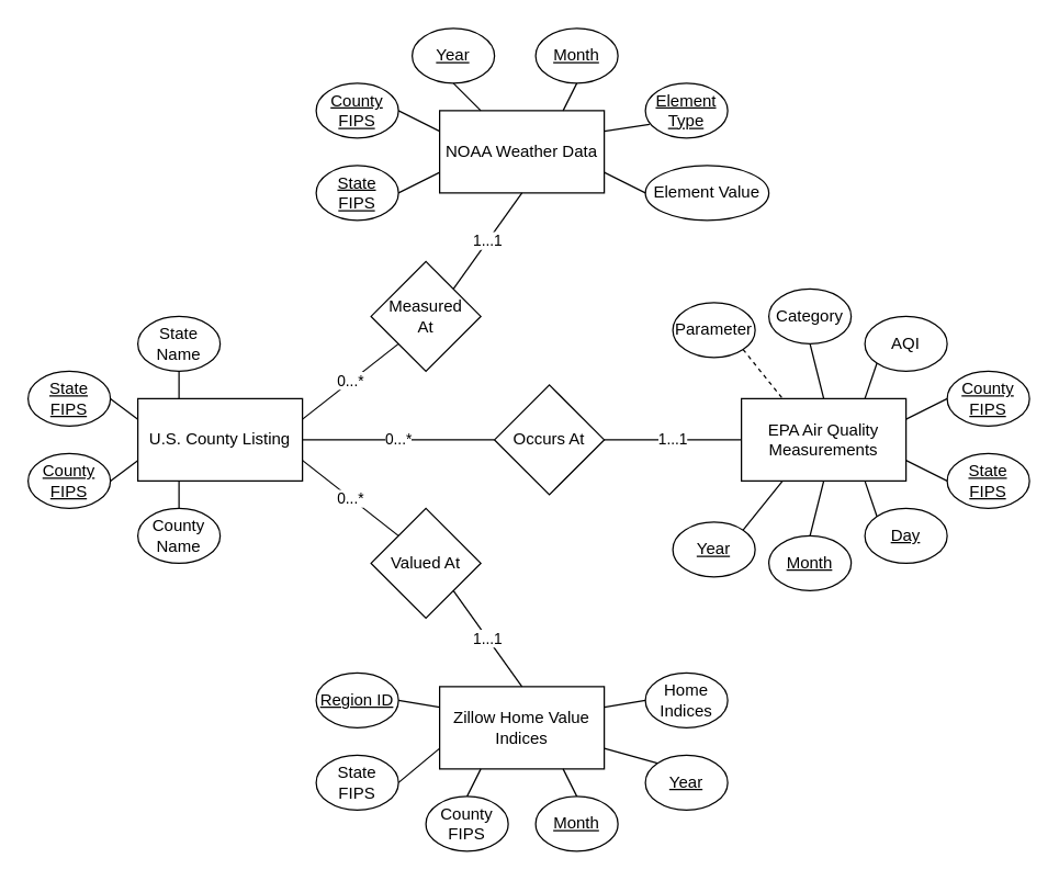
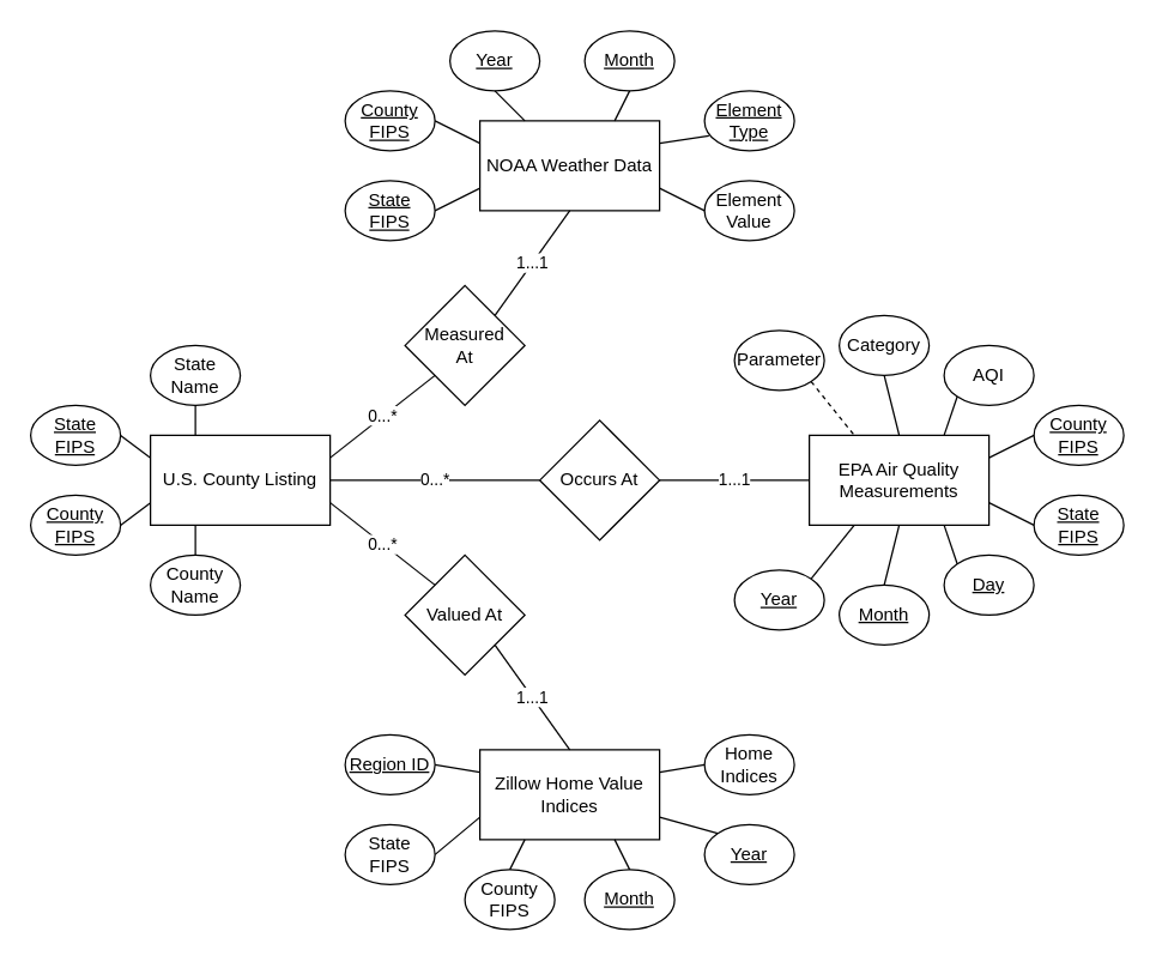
  <mxCell id="0" />
  <mxCell id="1" parent="0" />
  <mxCell id="2" value="NOAA Weather Data" style="rounded=0;whiteSpace=wrap;html=1;" vertex="1" parent="1"><mxGeometry x="320" y="80" width="120" height="60" as="geometry" /></mxCell>
  <mxCell id="3" value="Zillow Home Value Indices" style="rounded=0;whiteSpace=wrap;html=1;" vertex="1" parent="1"><mxGeometry x="320" y="500" width="120" height="60" as="geometry" /></mxCell>
  <mxCell id="4" value="&lt;u&gt;Region ID&lt;/u&gt;" style="ellipse;whiteSpace=wrap;html=1;" vertex="1" parent="1"><mxGeometry x="230" y="490" width="60" height="40" as="geometry" /></mxCell>
  <mxCell id="5" value="&lt;div&gt;County Name&lt;/div&gt;" style="ellipse;whiteSpace=wrap;html=1;" vertex="1" parent="1"><mxGeometry x="100" y="370" width="60" height="40" as="geometry" /></mxCell>
  <mxCell id="6" value="State Name" style="ellipse;whiteSpace=wrap;html=1;" vertex="1" parent="1"><mxGeometry x="100" y="230" width="60" height="40" as="geometry" /></mxCell>
  <mxCell id="7" value="County FIPS" style="ellipse;whiteSpace=wrap;html=1;" vertex="1" parent="1"><mxGeometry x="310" y="580" width="60" height="40" as="geometry" /></mxCell>
  <mxCell id="8" value="State FIPS" style="ellipse;whiteSpace=wrap;html=1;" vertex="1" parent="1"><mxGeometry x="230" y="550" width="60" height="40" as="geometry" /></mxCell>
  <mxCell id="9" value="&lt;u&gt;Month&lt;/u&gt;" style="ellipse;whiteSpace=wrap;html=1;" vertex="1" parent="1"><mxGeometry x="390" y="580" width="60" height="40" as="geometry" /></mxCell>
  <mxCell id="10" value="&lt;u&gt;Year&lt;/u&gt;" style="ellipse;whiteSpace=wrap;html=1;" vertex="1" parent="1"><mxGeometry x="470" y="550" width="60" height="40" as="geometry" /></mxCell>
  <mxCell id="11" value="Home Indices" style="ellipse;whiteSpace=wrap;html=1;" vertex="1" parent="1"><mxGeometry x="470" y="490" width="60" height="40" as="geometry" /></mxCell>
  <mxCell id="12" value="EPA Air Quality Measurements" style="rounded=0;whiteSpace=wrap;html=1;" vertex="1" parent="1"><mxGeometry x="540" y="290" width="120" height="60" as="geometry" /></mxCell>
  <mxCell id="13" value="&lt;u&gt;Year&lt;/u&gt;" style="ellipse;whiteSpace=wrap;html=1;" vertex="1" parent="1"><mxGeometry x="490" y="380" width="60" height="40" as="geometry" /></mxCell>
  <mxCell id="14" value="&lt;u&gt;Month&lt;/u&gt;" style="ellipse;whiteSpace=wrap;html=1;" vertex="1" parent="1"><mxGeometry x="560" y="390" width="60" height="40" as="geometry" /></mxCell>
  <mxCell id="15" value="&lt;u&gt;Day&lt;/u&gt;" style="ellipse;whiteSpace=wrap;html=1;" vertex="1" parent="1"><mxGeometry x="630" y="370" width="60" height="40" as="geometry" /></mxCell>
  <mxCell id="16" value="&lt;u&gt;State FIPS&lt;/u&gt;" style="ellipse;whiteSpace=wrap;html=1;" vertex="1" parent="1"><mxGeometry x="690" y="330" width="60" height="40" as="geometry" /></mxCell>
  <mxCell id="17" value="AQI" style="ellipse;whiteSpace=wrap;html=1;" vertex="1" parent="1"><mxGeometry x="630" y="230" width="60" height="40" as="geometry" /></mxCell>
  <mxCell id="18" value="&lt;u&gt;County FIPS&lt;/u&gt;" style="ellipse;whiteSpace=wrap;html=1;" vertex="1" parent="1"><mxGeometry x="690" y="270" width="60" height="40" as="geometry" /></mxCell>
  <mxCell id="19" value="Category" style="ellipse;whiteSpace=wrap;html=1;" vertex="1" parent="1"><mxGeometry x="560" y="210" width="60" height="40" as="geometry" /></mxCell>
  <mxCell id="20" value="Parameter" style="ellipse;whiteSpace=wrap;html=1;" vertex="1" parent="1"><mxGeometry x="490" y="220" width="60" height="40" as="geometry" /></mxCell>
  <mxCell id="21" value="U.S. County Listing" style="rounded=0;whiteSpace=wrap;html=1;" vertex="1" parent="1"><mxGeometry x="100" y="290" width="120" height="60" as="geometry" /></mxCell>
  <mxCell id="22" value="&lt;u&gt;County FIPS&lt;/u&gt;" style="ellipse;whiteSpace=wrap;html=1;" vertex="1" parent="1"><mxGeometry x="20" y="330" width="60" height="40" as="geometry" /></mxCell>
  <mxCell id="23" value="&lt;u&gt;State FIPS&lt;/u&gt;" style="ellipse;whiteSpace=wrap;html=1;" vertex="1" parent="1"><mxGeometry x="20" y="270" width="60" height="40" as="geometry" /></mxCell>
- <mxCell id="24" value="Element Value" style="ellipse;whiteSpace=wrap;html=1;" vertex="1" parent="1"><mxGeometry x="470" y="120" width="90" height="40" as="geometry" /></mxCell>
+ <mxCell id="24" value="Element Value" style="ellipse;whiteSpace=wrap;html=1;" vertex="1" parent="1"><mxGeometry x="470" y="120" width="60" height="40" as="geometry" /></mxCell>
  <mxCell id="25" value="&lt;u&gt;State FIPS&lt;/u&gt;" style="ellipse;whiteSpace=wrap;html=1;" vertex="1" parent="1"><mxGeometry x="230" y="120" width="60" height="40" as="geometry" /></mxCell>
  <mxCell id="26" value="&lt;u&gt;County FIPS&lt;/u&gt;" style="ellipse;whiteSpace=wrap;html=1;" vertex="1" parent="1"><mxGeometry x="230" y="60" width="60" height="40" as="geometry" /></mxCell>
  <mxCell id="27" value="&lt;u&gt;Year&lt;/u&gt;" style="ellipse;whiteSpace=wrap;html=1;" vertex="1" parent="1"><mxGeometry x="300" y="20" width="60" height="40" as="geometry" /></mxCell>
  <mxCell id="28" value="&lt;u&gt;Month&lt;/u&gt;" style="ellipse;whiteSpace=wrap;html=1;" vertex="1" parent="1"><mxGeometry x="390" y="20" width="60" height="40" as="geometry" /></mxCell>
  <mxCell id="29" value="&lt;u&gt;Element Type&lt;/u&gt;" style="ellipse;whiteSpace=wrap;html=1;" vertex="1" parent="1"><mxGeometry x="470" y="60" width="60" height="40" as="geometry" /></mxCell>
  <mxCell id="30" value="" style="endArrow=none;html=1;exitX=0;exitY=0;exitDx=0;exitDy=0;entryX=1;entryY=0.75;entryDx=0;entryDy=0;" edge="1" parent="1" source="10" target="3"><mxGeometry width="50" height="50" relative="1" as="geometry"><mxPoint x="640" y="420" as="sourcePoint" /><mxPoint x="690" y="370" as="targetPoint" /></mxGeometry></mxCell>
  <mxCell id="31" value="" style="endArrow=none;html=1;exitX=0.75;exitY=1;exitDx=0;exitDy=0;entryX=0.5;entryY=0;entryDx=0;entryDy=0;" edge="1" parent="1" source="3" target="9"><mxGeometry width="50" height="50" relative="1" as="geometry"><mxPoint x="580" y="520" as="sourcePoint" /><mxPoint x="630" y="470" as="targetPoint" /></mxGeometry></mxCell>
  <mxCell id="32" value="" style="endArrow=none;html=1;exitX=0.25;exitY=1;exitDx=0;exitDy=0;entryX=0.5;entryY=0;entryDx=0;entryDy=0;" edge="1" parent="1" source="3" target="7"><mxGeometry width="50" height="50" relative="1" as="geometry"><mxPoint x="640" y="420" as="sourcePoint" /><mxPoint x="690" y="370" as="targetPoint" /></mxGeometry></mxCell>
  <mxCell id="33" value="" style="endArrow=none;html=1;entryX=1;entryY=0.5;entryDx=0;entryDy=0;exitX=0;exitY=0.75;exitDx=0;exitDy=0;" edge="1" parent="1" source="3" target="8"><mxGeometry width="50" height="50" relative="1" as="geometry"><mxPoint x="640" y="420" as="sourcePoint" /><mxPoint x="690" y="370" as="targetPoint" /></mxGeometry></mxCell>
  <mxCell id="34" value="" style="endArrow=none;html=1;entryX=0;entryY=0.25;entryDx=0;entryDy=0;exitX=1;exitY=0.5;exitDx=0;exitDy=0;" edge="1" parent="1" source="4" target="3"><mxGeometry width="50" height="50" relative="1" as="geometry"><mxPoint x="640" y="420" as="sourcePoint" /><mxPoint x="690" y="370" as="targetPoint" /></mxGeometry></mxCell>
  <mxCell id="35" value="" style="endArrow=none;html=1;entryX=1;entryY=0.25;entryDx=0;entryDy=0;exitX=0;exitY=0.5;exitDx=0;exitDy=0;" edge="1" parent="1" source="11" target="3"><mxGeometry width="50" height="50" relative="1" as="geometry"><mxPoint x="640" y="420" as="sourcePoint" /><mxPoint x="690" y="370" as="targetPoint" /></mxGeometry></mxCell>
  <mxCell id="36" value="" style="endArrow=none;html=1;exitX=0.25;exitY=1;exitDx=0;exitDy=0;entryX=0.5;entryY=0;entryDx=0;entryDy=0;" edge="1" parent="1" source="21" target="5"><mxGeometry width="50" height="50" relative="1" as="geometry"><mxPoint x="440" y="360" as="sourcePoint" /><mxPoint x="490" y="310" as="targetPoint" /></mxGeometry></mxCell>
  <mxCell id="37" value="" style="endArrow=none;html=1;entryX=0.25;entryY=0;entryDx=0;entryDy=0;exitX=0.5;exitY=1;exitDx=0;exitDy=0;" edge="1" parent="1" source="6" target="21"><mxGeometry width="50" height="50" relative="1" as="geometry"><mxPoint x="440" y="360" as="sourcePoint" /><mxPoint x="490" y="310" as="targetPoint" /></mxGeometry></mxCell>
  <mxCell id="38" value="" style="endArrow=none;html=1;entryX=0;entryY=0.25;entryDx=0;entryDy=0;exitX=1;exitY=0.5;exitDx=0;exitDy=0;" edge="1" parent="1" source="23" target="21"><mxGeometry width="50" height="50" relative="1" as="geometry"><mxPoint x="440" y="360" as="sourcePoint" /><mxPoint x="490" y="310" as="targetPoint" /></mxGeometry></mxCell>
  <mxCell id="39" value="" style="endArrow=none;html=1;entryX=0;entryY=0.75;entryDx=0;entryDy=0;exitX=1;exitY=0.5;exitDx=0;exitDy=0;" edge="1" parent="1" source="22" target="21"><mxGeometry width="50" height="50" relative="1" as="geometry"><mxPoint x="440" y="360" as="sourcePoint" /><mxPoint x="490" y="310" as="targetPoint" /></mxGeometry></mxCell>
  <mxCell id="40" value="" style="endArrow=none;html=1;exitX=0;exitY=0.5;exitDx=0;exitDy=0;entryX=1;entryY=0.75;entryDx=0;entryDy=0;" edge="1" parent="1" source="24" target="2"><mxGeometry width="50" height="50" relative="1" as="geometry"><mxPoint x="610" y="240" as="sourcePoint" /><mxPoint x="660" y="190" as="targetPoint" /></mxGeometry></mxCell>
  <mxCell id="41" value="" style="endArrow=none;html=1;entryX=1;entryY=0.5;entryDx=0;entryDy=0;exitX=0;exitY=0.75;exitDx=0;exitDy=0;" edge="1" parent="1" source="2" target="25"><mxGeometry width="50" height="50" relative="1" as="geometry"><mxPoint x="610" y="270" as="sourcePoint" /><mxPoint x="660" y="220" as="targetPoint" /></mxGeometry></mxCell>
  <mxCell id="42" value="" style="endArrow=none;html=1;entryX=1;entryY=0.5;entryDx=0;entryDy=0;exitX=0;exitY=0.25;exitDx=0;exitDy=0;" edge="1" parent="1" source="2" target="26"><mxGeometry width="50" height="50" relative="1" as="geometry"><mxPoint x="610" y="270" as="sourcePoint" /><mxPoint x="660" y="220" as="targetPoint" /></mxGeometry></mxCell>
  <mxCell id="43" value="" style="endArrow=none;html=1;entryX=0.5;entryY=1;entryDx=0;entryDy=0;exitX=0.25;exitY=0;exitDx=0;exitDy=0;" edge="1" parent="1" source="2" target="27"><mxGeometry width="50" height="50" relative="1" as="geometry"><mxPoint x="350" y="70" as="sourcePoint" /><mxPoint x="660" y="220" as="targetPoint" /></mxGeometry></mxCell>
  <mxCell id="44" value="" style="endArrow=none;html=1;entryX=0.5;entryY=1;entryDx=0;entryDy=0;exitX=0.75;exitY=0;exitDx=0;exitDy=0;" edge="1" parent="1" source="2" target="28"><mxGeometry width="50" height="50" relative="1" as="geometry"><mxPoint x="610" y="270" as="sourcePoint" /><mxPoint x="660" y="220" as="targetPoint" /></mxGeometry></mxCell>
  <mxCell id="45" value="" style="endArrow=none;html=1;entryX=0.05;entryY=0.75;entryDx=0;entryDy=0;entryPerimeter=0;exitX=1;exitY=0.25;exitDx=0;exitDy=0;" edge="1" parent="1" source="2" target="29"><mxGeometry width="50" height="50" relative="1" as="geometry"><mxPoint x="610" y="270" as="sourcePoint" /><mxPoint x="660" y="220" as="targetPoint" /></mxGeometry></mxCell>
  <mxCell id="46" value="" style="endArrow=none;html=1;entryX=0.25;entryY=0;entryDx=0;entryDy=0;exitX=1;exitY=1;exitDx=0;exitDy=0;dashed=1;" edge="1" parent="1" source="20" target="12"><mxGeometry width="50" height="50" relative="1" as="geometry"><mxPoint x="520" y="284" as="sourcePoint" /><mxPoint x="330" y="230" as="targetPoint" /></mxGeometry></mxCell>
  <mxCell id="47" value="" style="endArrow=none;html=1;entryX=0.25;entryY=1;entryDx=0;entryDy=0;exitX=1;exitY=0;exitDx=0;exitDy=0;" edge="1" parent="1" source="13" target="12"><mxGeometry width="50" height="50" relative="1" as="geometry"><mxPoint x="280" y="280" as="sourcePoint" /><mxPoint x="330" y="230" as="targetPoint" /></mxGeometry></mxCell>
  <mxCell id="48" value="" style="endArrow=none;html=1;entryX=0.5;entryY=1;entryDx=0;entryDy=0;exitX=0.5;exitY=0;exitDx=0;exitDy=0;" edge="1" parent="1" source="12" target="19"><mxGeometry width="50" height="50" relative="1" as="geometry"><mxPoint x="280" y="280" as="sourcePoint" /><mxPoint x="330" y="230" as="targetPoint" /></mxGeometry></mxCell>
  <mxCell id="49" value="" style="endArrow=none;html=1;exitX=0;exitY=1;exitDx=0;exitDy=0;entryX=0.75;entryY=0;entryDx=0;entryDy=0;" edge="1" parent="1" source="17" target="12"><mxGeometry width="50" height="50" relative="1" as="geometry"><mxPoint x="280" y="280" as="sourcePoint" /><mxPoint x="330" y="230" as="targetPoint" /></mxGeometry></mxCell>
  <mxCell id="50" value="" style="endArrow=none;html=1;entryX=0;entryY=0.5;entryDx=0;entryDy=0;exitX=1;exitY=0.25;exitDx=0;exitDy=0;" edge="1" parent="1" source="12" target="18"><mxGeometry width="50" height="50" relative="1" as="geometry"><mxPoint x="280" y="280" as="sourcePoint" /><mxPoint x="330" y="230" as="targetPoint" /></mxGeometry></mxCell>
  <mxCell id="51" value="" style="endArrow=none;html=1;entryX=0;entryY=0.5;entryDx=0;entryDy=0;exitX=1;exitY=0.75;exitDx=0;exitDy=0;" edge="1" parent="1" source="12" target="16"><mxGeometry width="50" height="50" relative="1" as="geometry"><mxPoint x="280" y="280" as="sourcePoint" /><mxPoint x="330" y="230" as="targetPoint" /></mxGeometry></mxCell>
  <mxCell id="52" value="" style="endArrow=none;html=1;entryX=0;entryY=0;entryDx=0;entryDy=0;exitX=0.75;exitY=1;exitDx=0;exitDy=0;" edge="1" parent="1" source="12" target="15"><mxGeometry width="50" height="50" relative="1" as="geometry"><mxPoint x="280" y="280" as="sourcePoint" /><mxPoint x="330" y="230" as="targetPoint" /></mxGeometry></mxCell>
  <mxCell id="53" value="" style="endArrow=none;html=1;entryX=0.5;entryY=0;entryDx=0;entryDy=0;exitX=0.5;exitY=1;exitDx=0;exitDy=0;" edge="1" parent="1" source="12" target="14"><mxGeometry width="50" height="50" relative="1" as="geometry"><mxPoint x="280" y="280" as="sourcePoint" /><mxPoint x="330" y="230" as="targetPoint" /></mxGeometry></mxCell>
  <mxCell id="54" value="&lt;div&gt;Measured&lt;/div&gt;&lt;div&gt;At&lt;/div&gt;" style="rhombus;whiteSpace=wrap;html=1;" vertex="1" parent="1"><mxGeometry x="270" y="190" width="80" height="80" as="geometry" /></mxCell>
  <mxCell id="55" value="Valued At" style="rhombus;whiteSpace=wrap;html=1;" vertex="1" parent="1"><mxGeometry x="270" y="370" width="80" height="80" as="geometry" /></mxCell>
  <mxCell id="56" value="0...*" style="endArrow=none;html=1;exitX=1;exitY=0.25;exitDx=0;exitDy=0;entryX=0;entryY=1;entryDx=0;entryDy=0;" edge="1" parent="1" source="21" target="54"><mxGeometry width="50" height="50" relative="1" as="geometry"><mxPoint x="360" y="330" as="sourcePoint" /><mxPoint x="410" y="280" as="targetPoint" /></mxGeometry></mxCell>
  <mxCell id="57" value="1...1" style="endArrow=none;html=1;entryX=0.5;entryY=1;entryDx=0;entryDy=0;exitX=1;exitY=0;exitDx=0;exitDy=0;" edge="1" parent="1" source="54" target="2"><mxGeometry width="50" height="50" relative="1" as="geometry"><mxPoint x="460" y="200" as="sourcePoint" /><mxPoint x="580" y="270" as="targetPoint" /></mxGeometry></mxCell>
  <mxCell id="58" value="0...*" style="endArrow=none;html=1;exitX=1;exitY=0.75;exitDx=0;exitDy=0;entryX=0;entryY=0;entryDx=0;entryDy=0;" edge="1" parent="1" source="21" target="55"><mxGeometry width="50" height="50" relative="1" as="geometry"><mxPoint x="360" y="360" as="sourcePoint" /><mxPoint x="410" y="310" as="targetPoint" /></mxGeometry></mxCell>
  <mxCell id="59" value="1...1" style="endArrow=none;html=1;entryX=1;entryY=1;entryDx=0;entryDy=0;exitX=0.5;exitY=0;exitDx=0;exitDy=0;" edge="1" parent="1" source="3" target="55"><mxGeometry width="50" height="50" relative="1" as="geometry"><mxPoint x="530" y="370" as="sourcePoint" /><mxPoint x="460" y="440" as="targetPoint" /></mxGeometry></mxCell>
  <mxCell id="60" value="Occurs At" style="rhombus;whiteSpace=wrap;html=1;" vertex="1" parent="1"><mxGeometry x="360" y="280" width="80" height="80" as="geometry" /></mxCell>
  <mxCell id="61" value="0...*" style="endArrow=none;html=1;entryX=1;entryY=0.5;entryDx=0;entryDy=0;exitX=0;exitY=0.5;exitDx=0;exitDy=0;" edge="1" parent="1" source="60" target="21"><mxGeometry width="50" height="50" relative="1" as="geometry"><mxPoint x="360" y="400" as="sourcePoint" /><mxPoint x="410" y="350" as="targetPoint" /></mxGeometry></mxCell>
  <mxCell id="62" value="1...1" style="endArrow=none;html=1;exitX=1;exitY=0.5;exitDx=0;exitDy=0;entryX=0;entryY=0.5;entryDx=0;entryDy=0;" edge="1" parent="1" source="60" target="12"><mxGeometry width="50" height="50" relative="1" as="geometry"><mxPoint x="360" y="400" as="sourcePoint" /><mxPoint x="560" y="505" as="targetPoint" /></mxGeometry></mxCell>
